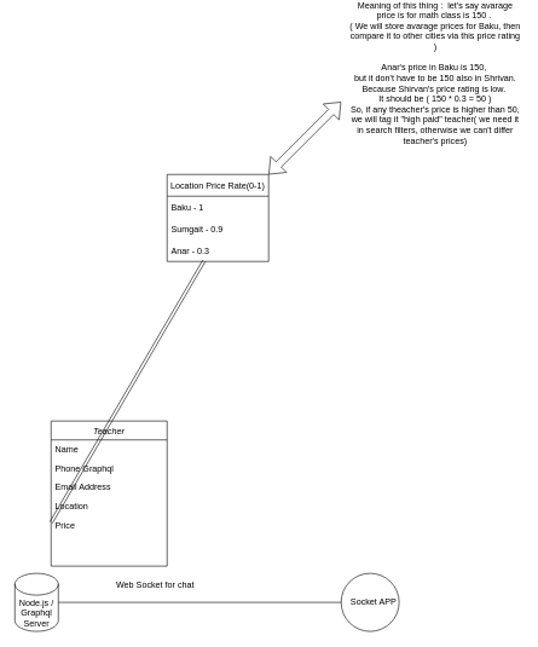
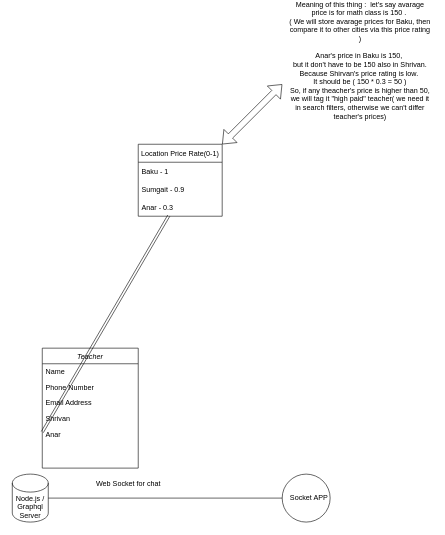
  <mxCell id="0" />
  <mxCell id="1" parent="0" />
  <mxCell id="2" value="Teacher" style="swimlane;fontStyle=2;align=center;verticalAlign=top;childLayout=stackLayout;horizontal=1;startSize=26;horizontalStack=0;resizeParent=1;resizeLast=0;collapsible=1;marginBottom=0;rounded=0;shadow=0;strokeWidth=1;" parent="1" vertex="1"><mxGeometry x="70" width="160" height="200" as="geometry" y="570"><mxRectangle x="230" y="140" width="160" height="26" as="alternateBounds" /></mxGeometry></mxCell>
  <mxCell id="3" value="Name" style="text;align=left;verticalAlign=top;spacingLeft=4;spacingRight=4;overflow=hidden;rotatable=0;points=[[0,0.5],[1,0.5]];portConstraint=eastwest;" parent="2" vertex="1"><mxGeometry y="26" width="160" height="26" as="geometry" /></mxCell>
- <mxCell id="4" value="Phone Graphql" style="text;align=left;verticalAlign=top;spacingLeft=4;spacingRight=4;overflow=hidden;rotatable=0;points=[[0,0.5],[1,0.5]];portConstraint=eastwest;rounded=0;shadow=0;html=0;" parent="2" vertex="1"><mxGeometry y="52" width="160" height="26" as="geometry" /></mxCell>
+ <mxCell id="4" value="Phone Number" style="text;align=left;verticalAlign=top;spacingLeft=4;spacingRight=4;overflow=hidden;rotatable=0;points=[[0,0.5],[1,0.5]];portConstraint=eastwest;rounded=0;shadow=0;html=0;" parent="2" vertex="1"><mxGeometry y="52" width="160" height="26" as="geometry" /></mxCell>
  <mxCell id="5" value="Email Address" style="text;align=left;verticalAlign=top;spacingLeft=4;spacingRight=4;overflow=hidden;rotatable=0;points=[[0,0.5],[1,0.5]];portConstraint=eastwest;rounded=0;shadow=0;html=0;" parent="2" vertex="1"><mxGeometry y="78" width="160" height="26" as="geometry" /></mxCell>
- <mxCell id="6" value="Location" style="text;align=left;verticalAlign=top;spacingLeft=4;spacingRight=4;overflow=hidden;rotatable=0;points=[[0,0.5],[1,0.5]];portConstraint=eastwest;rounded=0;shadow=0;html=0;" vertex="1" parent="2"><mxGeometry y="104" width="160" height="26" as="geometry" /></mxCell>
- <mxCell id="7" value="Price" style="text;align=left;verticalAlign=top;spacingLeft=4;spacingRight=4;overflow=hidden;rotatable=0;points=[[0,0.5],[1,0.5]];portConstraint=eastwest;rounded=0;shadow=0;html=0;" vertex="1" parent="2"><mxGeometry y="130" width="160" height="26" as="geometry" /></mxCell>
+ <mxCell id="6" value="Shrivan" style="text;align=left;verticalAlign=top;spacingLeft=4;spacingRight=4;overflow=hidden;rotatable=0;points=[[0,0.5],[1,0.5]];portConstraint=eastwest;rounded=0;shadow=0;html=0;" vertex="1" parent="2"><mxGeometry y="104" width="160" height="26" as="geometry" /></mxCell>
+ <mxCell id="7" value="Anar" style="text;align=left;verticalAlign=top;spacingLeft=4;spacingRight=4;overflow=hidden;rotatable=0;points=[[0,0.5],[1,0.5]];portConstraint=eastwest;rounded=0;shadow=0;html=0;" vertex="1" parent="2"><mxGeometry y="130" width="160" height="26" as="geometry" /></mxCell>
  <mxCell id="8" value="" style="shape=cylinder3;whiteSpace=wrap;html=1;boundedLbl=1;backgroundOutline=1;size=15;" vertex="1" parent="1"><mxGeometry x="20" y="780" width="60" height="80" as="geometry" /></mxCell>
  <mxCell id="9" value="" style="ellipse;whiteSpace=wrap;html=1;aspect=fixed;" vertex="1" parent="1"><mxGeometry x="470" y="780" width="80" height="80" as="geometry" /></mxCell>
  <mxCell id="10" value="" style="endArrow=none;html=1;rounded=0;" edge="1" parent="1" target="9"><mxGeometry width="50" height="50" relative="1" as="geometry"><mxPoint x="80" y="820" as="sourcePoint" /><mxPoint x="400" y="820" as="targetPoint" /></mxGeometry></mxCell>
  <mxCell id="11" value="&lt;blockquote style=&quot;margin: 0 0 0 40px; border: none; padding: 0px;&quot;&gt;Socket APP&lt;/blockquote&gt;" style="text;html=1;strokeColor=none;fillColor=none;align=center;verticalAlign=middle;whiteSpace=wrap;rounded=0;" vertex="1" parent="1"><mxGeometry x="420" y="805" width="150" height="30" as="geometry" /></mxCell>
  <mxCell id="12" value="Node.js / Graphql Server" style="text;html=1;strokeColor=none;fillColor=none;align=center;verticalAlign=middle;whiteSpace=wrap;rounded=0;" vertex="1" parent="1"><mxGeometry x="20" y="820" width="60" height="30" as="geometry" /></mxCell>
  <mxCell id="13" value="Web Socket for chat " style="text;strokeColor=none;fillColor=none;align=left;verticalAlign=middle;spacingLeft=4;spacingRight=4;overflow=hidden;points=[[0,0.5],[1,0.5]];portConstraint=eastwest;rotatable=0;" vertex="1" parent="1"><mxGeometry x="154" y="780" width="150" height="30" as="geometry" /></mxCell>
  <mxCell id="14" value="Location Price Rate(0-1)" style="swimlane;fontStyle=0;childLayout=stackLayout;horizontal=1;startSize=30;horizontalStack=0;resizeParent=1;resizeParentMax=0;resizeLast=0;collapsible=1;marginBottom=0;" vertex="1" parent="1"><mxGeometry x="230" y="230" width="140" height="120" as="geometry" /></mxCell>
  <mxCell id="15" value="Baku - 1" style="text;strokeColor=none;fillColor=none;align=left;verticalAlign=middle;spacingLeft=4;spacingRight=4;overflow=hidden;points=[[0,0.5],[1,0.5]];portConstraint=eastwest;rotatable=0;" vertex="1" parent="14"><mxGeometry y="30" width="140" height="30" as="geometry" /></mxCell>
  <mxCell id="16" value="Sumgait - 0.9" style="text;strokeColor=none;fillColor=none;align=left;verticalAlign=middle;spacingLeft=4;spacingRight=4;overflow=hidden;points=[[0,0.5],[1,0.5]];portConstraint=eastwest;rotatable=0;" vertex="1" parent="14"><mxGeometry y="60" width="140" height="30" as="geometry" /></mxCell>
  <mxCell id="17" value="Anar - 0.3" style="text;strokeColor=none;fillColor=none;align=left;verticalAlign=middle;spacingLeft=4;spacingRight=4;overflow=hidden;points=[[0,0.5],[1,0.5]];portConstraint=eastwest;rotatable=0;" vertex="1" parent="14"><mxGeometry y="90" width="140" height="30" as="geometry" /></mxCell>
  <mxCell id="18" value="" style="shape=flexArrow;endArrow=classic;startArrow=classic;html=1;rounded=0;" edge="1" parent="1"><mxGeometry width="100" height="100" relative="1" as="geometry"><mxPoint x="370" y="230" as="sourcePoint" /><mxPoint x="470" y="130" as="targetPoint" /></mxGeometry></mxCell>
  <mxCell id="19" value="Meaning of this thing :&amp;nbsp; let's say avarage price is for math class is 150 .&amp;nbsp;&lt;br&gt;( We will store avarage prices for Baku, then compare it to other cities via this price rating )&lt;br&gt;&amp;nbsp;&lt;br&gt;Anar's price in Baku is 150,&amp;nbsp;&lt;br&gt;but it don't have to be 150 also in Shrivan.&lt;br&gt;Because Shirvan's price rating is low.&amp;nbsp;&lt;br&gt;It should be ( 150 * 0.3 = 50 )&lt;br&gt;So, if any theacher's price is higher than 50, we will tag it &quot;high paid&quot; teacher( we need it in search filters, otherwise we can't differ teacher's prices)" style="text;html=1;strokeColor=none;fillColor=none;align=center;verticalAlign=middle;whiteSpace=wrap;rounded=0;" vertex="1" parent="1"><mxGeometry x="480" y="20" width="240" height="140" as="geometry" /></mxCell>
  <mxCell id="20" value="" style="shape=link;html=1;rounded=0;exitX=0.364;exitY=0.967;exitDx=0;exitDy=0;exitPerimeter=0;" edge="1" parent="1" source="17"><mxGeometry width="100" relative="1" as="geometry"><mxPoint x="-30" y="710" as="sourcePoint" /><mxPoint x="70" y="710" as="targetPoint" /></mxGeometry></mxCell>
